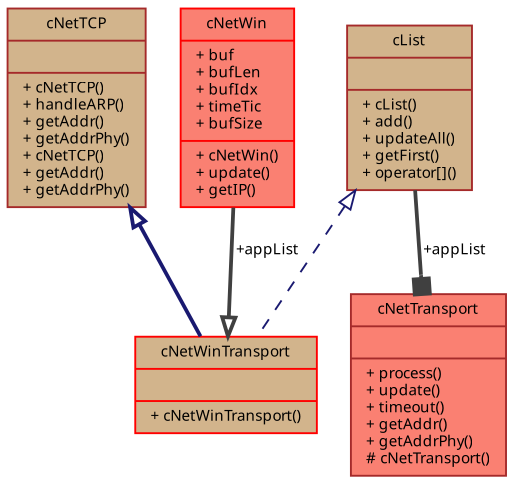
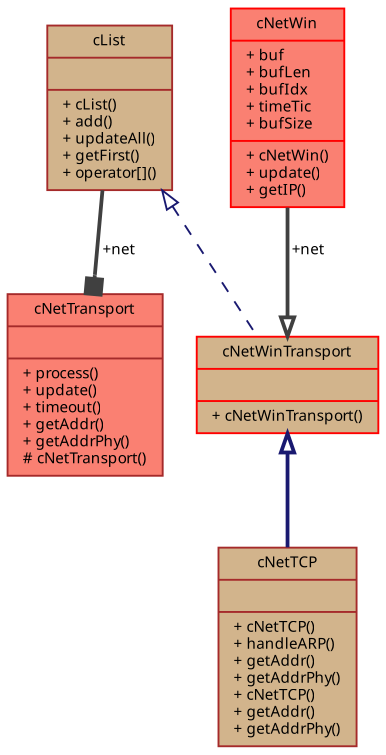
  digraph {
    node [color=brown fillcolor=tan fontname=Sans fontsize=8 shape=record style=filled]
    edge [color=midnightblue fontname=Sans fontsize=8 labelfontname=Sans labelfontsize=8 style=bold]
    n1 [fontcolor=black height=0.2 label="{cNetTCP\n||+ cNetTCP()\l+ handleARP()\l+ getAddr()\l+ getAddrPhy()\l+ cNetTCP()\l+ getAddr()\l+ getAddrPhy()\l}" width=0.4]
    n2 [color=red height=0.2 label="{cNetWinTransport\n||+ cNetWinTransport()\l}" width=0.4]
    n3 [fillcolor=salmon height=0.2 label="{cNetTransport\n||+ process()\l+ update()\l+ timeout()\l+ getAddr()\l+ getAddrPhy()\l# cNetTransport()\l}" width=0.4]
    n4 [height=0.2 label="{cList\n||+ cList()\l+ add()\l+ updateAll()\l+ getFirst()\l+ operator[]()\l}" width=0.4]
    n5 [color=red fillcolor=salmon height=0.2 label="{cNetWin\n|+ buf\l+ bufLen\l+ bufIdx\l+ timeTic\l+ bufSize\l|+ cNetWin()\l+ update()\l+ getIP()\l}" width=0.4]
-   n1 -> n2 [arrowtail=onormal dir=back]
+   n2 -> n1 [arrowtail=onormal dir=back]
    n4 -> n2 [arrowtail=onormal dir=back style=dashed]
-   n4 -> n3 [arrowhead=box color=grey25 label=" +appList"]
-   n5 -> n2 [arrowhead=onormal color=grey25 label=" +appList"]
+   n4 -> n3 [arrowhead=box color=grey25 label=" +net"]
+   n5 -> n2 [arrowhead=onormal color=grey25 label=" +net"]
  }
